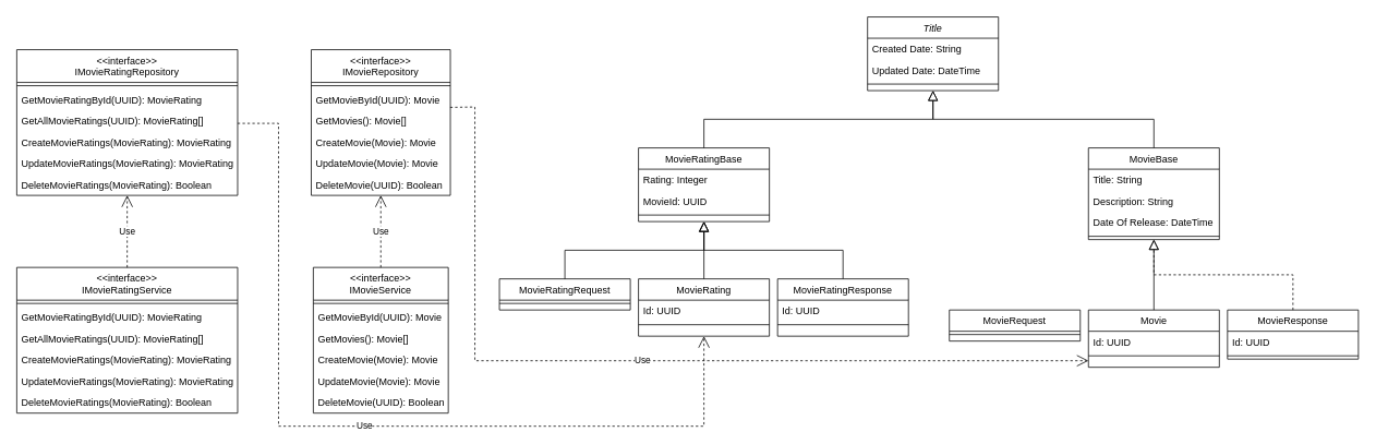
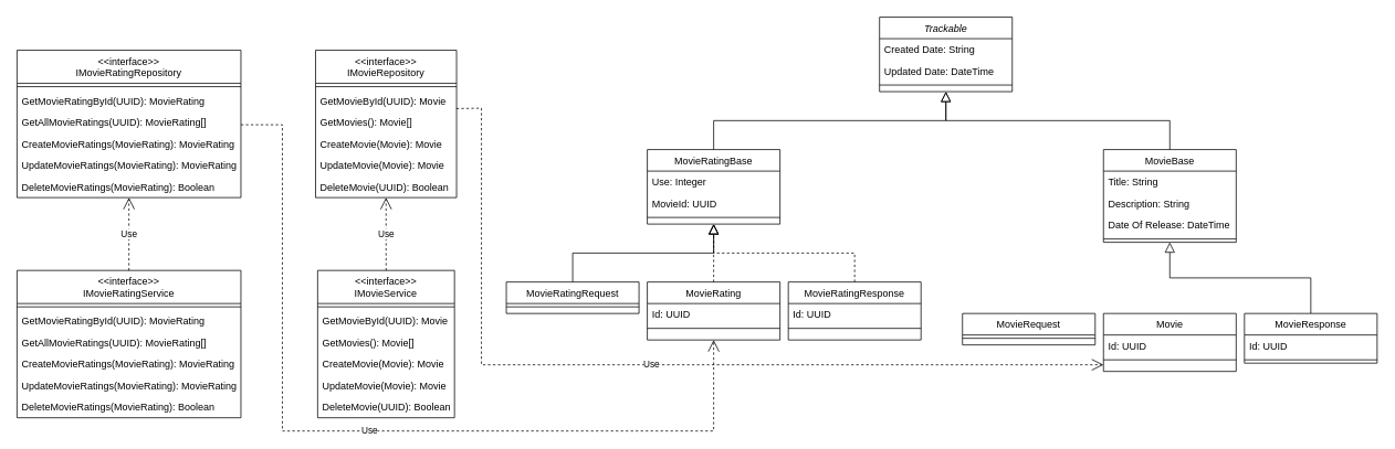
  <mxCell id="0" />
  <mxCell id="1" parent="0" />
- <mxCell id="2" value="Title" style="swimlane;fontStyle=2;align=center;verticalAlign=top;childLayout=stackLayout;horizontal=1;startSize=26;horizontalStack=0;resizeParent=1;resizeLast=0;collapsible=1;marginBottom=0;rounded=0;shadow=0;strokeWidth=1;" parent="1" vertex="1"><mxGeometry x="1060" y="20" width="160" height="90" as="geometry"><mxRectangle x="230" y="140" width="160" height="26" as="alternateBounds" /></mxGeometry></mxCell>
+ <mxCell id="2" value="Trackable" style="swimlane;fontStyle=2;align=center;verticalAlign=top;childLayout=stackLayout;horizontal=1;startSize=26;horizontalStack=0;resizeParent=1;resizeLast=0;collapsible=1;marginBottom=0;rounded=0;shadow=0;strokeWidth=1;" parent="1" vertex="1"><mxGeometry x="1060" y="20" width="160" height="90" as="geometry"><mxRectangle x="230" y="140" width="160" height="26" as="alternateBounds" /></mxGeometry></mxCell>
  <mxCell id="3" value="Created Date: String" style="text;align=left;verticalAlign=top;spacingLeft=4;spacingRight=4;overflow=hidden;rotatable=0;points=[[0,0.5],[1,0.5]];portConstraint=eastwest;" parent="2" vertex="1"><mxGeometry y="26" width="160" height="26" as="geometry" /></mxCell>
  <mxCell id="4" value="Updated Date: DateTime" style="text;align=left;verticalAlign=top;spacingLeft=4;spacingRight=4;overflow=hidden;rotatable=0;points=[[0,0.5],[1,0.5]];portConstraint=eastwest;rounded=0;shadow=0;html=0;" parent="2" vertex="1"><mxGeometry y="52" width="160" height="26" as="geometry" /></mxCell>
  <mxCell id="5" value="" style="line;html=1;strokeWidth=1;align=left;verticalAlign=middle;spacingTop=-1;spacingLeft=3;spacingRight=3;rotatable=0;labelPosition=right;points=[];portConstraint=eastwest;" parent="2" vertex="1"><mxGeometry y="78" width="160" height="8" as="geometry" /></mxCell>
  <mxCell id="6" value="MovieRatingBase" style="swimlane;fontStyle=0;align=center;verticalAlign=top;childLayout=stackLayout;horizontal=1;startSize=26;horizontalStack=0;resizeParent=1;resizeLast=0;collapsible=1;marginBottom=0;rounded=0;shadow=0;strokeWidth=1;" parent="1" vertex="1"><mxGeometry x="780" y="180" width="160" height="90" as="geometry"><mxRectangle x="130" y="380" width="160" height="26" as="alternateBounds" /></mxGeometry></mxCell>
- <mxCell id="7" value="Rating: Integer" style="text;align=left;verticalAlign=top;spacingLeft=4;spacingRight=4;overflow=hidden;rotatable=0;points=[[0,0.5],[1,0.5]];portConstraint=eastwest;" parent="6" vertex="1"><mxGeometry y="26" width="160" height="26" as="geometry" /></mxCell>
+ <mxCell id="7" value="Use: Integer" style="text;align=left;verticalAlign=top;spacingLeft=4;spacingRight=4;overflow=hidden;rotatable=0;points=[[0,0.5],[1,0.5]];portConstraint=eastwest;" parent="6" vertex="1"><mxGeometry y="26" width="160" height="26" as="geometry" /></mxCell>
  <mxCell id="8" value="MovieId: UUID" style="text;align=left;verticalAlign=top;spacingLeft=4;spacingRight=4;overflow=hidden;rotatable=0;points=[[0,0.5],[1,0.5]];portConstraint=eastwest;rounded=0;shadow=0;html=0;" parent="6" vertex="1"><mxGeometry y="52" width="160" height="26" as="geometry" /></mxCell>
  <mxCell id="9" value="" style="line;html=1;strokeWidth=1;align=left;verticalAlign=middle;spacingTop=-1;spacingLeft=3;spacingRight=3;rotatable=0;labelPosition=right;points=[];portConstraint=eastwest;" parent="6" vertex="1"><mxGeometry y="78" width="160" height="8" as="geometry" /></mxCell>
  <mxCell id="10" value="" style="endArrow=block;endSize=10;endFill=0;shadow=0;strokeWidth=1;rounded=0;edgeStyle=elbowEdgeStyle;elbow=vertical;" parent="1" source="6" target="2" edge="1"><mxGeometry width="160" relative="1" as="geometry"><mxPoint x="860" y="93" as="sourcePoint" /><mxPoint x="860" y="93" as="targetPoint" /></mxGeometry></mxCell>
  <mxCell id="11" value="MovieBase" style="swimlane;fontStyle=0;align=center;verticalAlign=top;childLayout=stackLayout;horizontal=1;startSize=26;horizontalStack=0;resizeParent=1;resizeLast=0;collapsible=1;marginBottom=0;rounded=0;shadow=0;strokeWidth=1;" parent="1" vertex="1"><mxGeometry x="1330" y="180" width="160" height="112" as="geometry"><mxRectangle x="340" y="380" width="170" height="26" as="alternateBounds" /></mxGeometry></mxCell>
  <mxCell id="12" value="Title: String" style="text;align=left;verticalAlign=top;spacingLeft=4;spacingRight=4;overflow=hidden;rotatable=0;points=[[0,0.5],[1,0.5]];portConstraint=eastwest;" parent="11" vertex="1"><mxGeometry y="26" width="160" height="26" as="geometry" /></mxCell>
  <mxCell id="13" value="Description: String" style="text;align=left;verticalAlign=top;spacingLeft=4;spacingRight=4;overflow=hidden;rotatable=0;points=[[0,0.5],[1,0.5]];portConstraint=eastwest;" vertex="1" parent="11"><mxGeometry y="52" width="160" height="26" as="geometry" /></mxCell>
  <mxCell id="14" value="Date Of Release: DateTime" style="text;align=left;verticalAlign=top;spacingLeft=4;spacingRight=4;overflow=hidden;rotatable=0;points=[[0,0.5],[1,0.5]];portConstraint=eastwest;" vertex="1" parent="11"><mxGeometry y="78" width="160" height="26" as="geometry" /></mxCell>
  <mxCell id="15" value="" style="line;html=1;strokeWidth=1;align=left;verticalAlign=middle;spacingTop=-1;spacingLeft=3;spacingRight=3;rotatable=0;labelPosition=right;points=[];portConstraint=eastwest;" parent="11" vertex="1"><mxGeometry y="104" width="160" height="8" as="geometry" /></mxCell>
  <mxCell id="16" value="" style="endArrow=block;endSize=10;endFill=0;shadow=0;strokeWidth=1;rounded=0;edgeStyle=elbowEdgeStyle;elbow=vertical;" parent="1" source="11" target="2" edge="1"><mxGeometry width="160" relative="1" as="geometry"><mxPoint x="870" y="263" as="sourcePoint" /><mxPoint x="970" y="161" as="targetPoint" /></mxGeometry></mxCell>
  <mxCell id="17" value="MovieRating" style="swimlane;fontStyle=0;align=center;verticalAlign=top;childLayout=stackLayout;horizontal=1;startSize=26;horizontalStack=0;resizeParent=1;resizeLast=0;collapsible=1;marginBottom=0;rounded=0;shadow=0;strokeWidth=1;" vertex="1" parent="1"><mxGeometry x="780" y="340" width="160" height="70" as="geometry"><mxRectangle x="340" y="380" width="170" height="26" as="alternateBounds" /></mxGeometry></mxCell>
  <mxCell id="18" value="Id: UUID" style="text;align=left;verticalAlign=top;spacingLeft=4;spacingRight=4;overflow=hidden;rotatable=0;points=[[0,0.5],[1,0.5]];portConstraint=eastwest;" vertex="1" parent="17"><mxGeometry y="26" width="160" height="26" as="geometry" /></mxCell>
  <mxCell id="19" value="" style="line;html=1;strokeWidth=1;align=left;verticalAlign=middle;spacingTop=-1;spacingLeft=3;spacingRight=3;rotatable=0;labelPosition=right;points=[];portConstraint=eastwest;" vertex="1" parent="17"><mxGeometry y="52" width="160" height="8" as="geometry" /></mxCell>
  <mxCell id="20" value="Movie" style="swimlane;fontStyle=0;align=center;verticalAlign=top;childLayout=stackLayout;horizontal=1;startSize=26;horizontalStack=0;resizeParent=1;resizeLast=0;collapsible=1;marginBottom=0;rounded=0;shadow=0;strokeWidth=1;" vertex="1" parent="1"><mxGeometry x="1330" y="378" width="160" height="70" as="geometry"><mxRectangle x="340" y="380" width="170" height="26" as="alternateBounds" /></mxGeometry></mxCell>
  <mxCell id="21" value="Id: UUID" style="text;align=left;verticalAlign=top;spacingLeft=4;spacingRight=4;overflow=hidden;rotatable=0;points=[[0,0.5],[1,0.5]];portConstraint=eastwest;" vertex="1" parent="20"><mxGeometry y="26" width="160" height="26" as="geometry" /></mxCell>
  <mxCell id="22" value="" style="line;html=1;strokeWidth=1;align=left;verticalAlign=middle;spacingTop=-1;spacingLeft=3;spacingRight=3;rotatable=0;labelPosition=right;points=[];portConstraint=eastwest;" vertex="1" parent="20"><mxGeometry y="52" width="160" height="8" as="geometry" /></mxCell>
- <mxCell id="23" value="" style="endArrow=block;endSize=10;endFill=0;shadow=0;strokeWidth=1;rounded=0;edgeStyle=elbowEdgeStyle;elbow=vertical;" edge="1" parent="1" source="20" target="11"><mxGeometry width="160" relative="1" as="geometry"><mxPoint x="1778" y="382" as="sourcePoint" /><mxPoint x="1668" y="280" as="targetPoint" /></mxGeometry></mxCell>
- <mxCell id="24" value="" style="endArrow=block;endSize=10;endFill=0;shadow=0;strokeWidth=1;rounded=0;edgeStyle=elbowEdgeStyle;elbow=vertical;" edge="1" parent="1" source="17" target="6"><mxGeometry width="160" relative="1" as="geometry"><mxPoint x="1020" y="500" as="sourcePoint" /><mxPoint x="980" y="168" as="targetPoint" /></mxGeometry></mxCell>
+ <mxCell id="24" value="" style="endArrow=block;endSize=10;endFill=0;shadow=0;strokeWidth=1;rounded=0;edgeStyle=elbowEdgeStyle;elbow=vertical;dashed=1;" edge="1" parent="1" source="17" target="6"><mxGeometry width="160" relative="1" as="geometry"><mxPoint x="1020" y="500" as="sourcePoint" /><mxPoint x="980" y="168" as="targetPoint" /></mxGeometry></mxCell>
  <mxCell id="25" value="MovieRatingRequest&#10;" style="swimlane;fontStyle=0;align=center;verticalAlign=top;childLayout=stackLayout;horizontal=1;startSize=26;horizontalStack=0;resizeParent=1;resizeLast=0;collapsible=1;marginBottom=0;rounded=0;shadow=0;strokeWidth=1;" vertex="1" parent="1"><mxGeometry x="610" y="340" width="160" height="38" as="geometry"><mxRectangle x="340" y="380" width="170" height="26" as="alternateBounds" /></mxGeometry></mxCell>
  <mxCell id="26" value="" style="line;html=1;strokeWidth=1;align=left;verticalAlign=middle;spacingTop=-1;spacingLeft=3;spacingRight=3;rotatable=0;labelPosition=right;points=[];portConstraint=eastwest;" vertex="1" parent="25"><mxGeometry y="26" width="160" height="8" as="geometry" /></mxCell>
  <mxCell id="27" value="MovieRatingResponse" style="swimlane;fontStyle=0;align=center;verticalAlign=top;childLayout=stackLayout;horizontal=1;startSize=26;horizontalStack=0;resizeParent=1;resizeLast=0;collapsible=1;marginBottom=0;rounded=0;shadow=0;strokeWidth=1;" vertex="1" parent="1"><mxGeometry x="950" y="340" width="160" height="70" as="geometry"><mxRectangle x="340" y="380" width="170" height="26" as="alternateBounds" /></mxGeometry></mxCell>
  <mxCell id="28" value="Id: UUID" style="text;align=left;verticalAlign=top;spacingLeft=4;spacingRight=4;overflow=hidden;rotatable=0;points=[[0,0.5],[1,0.5]];portConstraint=eastwest;" vertex="1" parent="27"><mxGeometry y="26" width="160" height="26" as="geometry" /></mxCell>
  <mxCell id="29" value="" style="line;html=1;strokeWidth=1;align=left;verticalAlign=middle;spacingTop=-1;spacingLeft=3;spacingRight=3;rotatable=0;labelPosition=right;points=[];portConstraint=eastwest;" vertex="1" parent="27"><mxGeometry y="52" width="160" height="8" as="geometry" /></mxCell>
  <mxCell id="30" value="" style="endArrow=block;endSize=10;endFill=0;shadow=0;strokeWidth=1;rounded=0;edgeStyle=elbowEdgeStyle;elbow=vertical;" edge="1" parent="1" source="25" target="6"><mxGeometry width="160" relative="1" as="geometry"><mxPoint x="870" y="350" as="sourcePoint" /><mxPoint x="870" y="280" as="targetPoint" /></mxGeometry></mxCell>
- <mxCell id="31" value="" style="endArrow=block;endSize=10;endFill=0;shadow=0;strokeWidth=1;rounded=0;edgeStyle=elbowEdgeStyle;elbow=vertical;" edge="1" parent="1" source="27" target="6"><mxGeometry width="160" relative="1" as="geometry"><mxPoint x="680" y="352" as="sourcePoint" /><mxPoint x="870" y="280" as="targetPoint" /></mxGeometry></mxCell>
+ <mxCell id="31" value="" style="endArrow=block;endSize=10;endFill=0;shadow=0;strokeWidth=1;rounded=0;edgeStyle=elbowEdgeStyle;elbow=vertical;dashed=1;" edge="1" parent="1" source="27" target="6"><mxGeometry width="160" relative="1" as="geometry"><mxPoint x="680" y="352" as="sourcePoint" /><mxPoint x="870" y="280" as="targetPoint" /></mxGeometry></mxCell>
  <mxCell id="32" value="MovieRequest" style="swimlane;fontStyle=0;align=center;verticalAlign=top;childLayout=stackLayout;horizontal=1;startSize=26;horizontalStack=0;resizeParent=1;resizeLast=0;collapsible=1;marginBottom=0;rounded=0;shadow=0;strokeWidth=1;" vertex="1" parent="1"><mxGeometry x="1160" y="378" width="160" height="38" as="geometry"><mxRectangle x="340" y="380" width="170" height="26" as="alternateBounds" /></mxGeometry></mxCell>
  <mxCell id="33" value="" style="line;html=1;strokeWidth=1;align=left;verticalAlign=middle;spacingTop=-1;spacingLeft=3;spacingRight=3;rotatable=0;labelPosition=right;points=[];portConstraint=eastwest;" vertex="1" parent="32"><mxGeometry y="26" width="160" height="8" as="geometry" /></mxCell>
  <mxCell id="34" value="MovieResponse" style="swimlane;fontStyle=0;align=center;verticalAlign=top;childLayout=stackLayout;horizontal=1;startSize=26;horizontalStack=0;resizeParent=1;resizeLast=0;collapsible=1;marginBottom=0;rounded=0;shadow=0;strokeWidth=1;" vertex="1" parent="1"><mxGeometry x="1500" y="378" width="160" height="60" as="geometry"><mxRectangle x="340" y="380" width="170" height="26" as="alternateBounds" /></mxGeometry></mxCell>
  <mxCell id="35" value="Id: UUID" style="text;align=left;verticalAlign=top;spacingLeft=4;spacingRight=4;overflow=hidden;rotatable=0;points=[[0,0.5],[1,0.5]];portConstraint=eastwest;" vertex="1" parent="34"><mxGeometry y="26" width="160" height="26" as="geometry" /></mxCell>
  <mxCell id="36" value="" style="line;html=1;strokeWidth=1;align=left;verticalAlign=middle;spacingTop=-1;spacingLeft=3;spacingRight=3;rotatable=0;labelPosition=right;points=[];portConstraint=eastwest;" vertex="1" parent="34"><mxGeometry y="52" width="160" height="8" as="geometry" /></mxCell>
- <mxCell id="37" value="" style="endArrow=block;endSize=10;endFill=0;shadow=0;strokeWidth=1;rounded=0;edgeStyle=elbowEdgeStyle;elbow=vertical;dashed=1;" edge="1" parent="1" source="34" target="11"><mxGeometry width="160" relative="1" as="geometry"><mxPoint x="1050" y="360" as="sourcePoint" /><mxPoint x="880" y="290" as="targetPoint" /></mxGeometry></mxCell>
+ <mxCell id="37" value="" style="endArrow=block;endSize=10;endFill=0;shadow=0;strokeWidth=1;rounded=0;edgeStyle=elbowEdgeStyle;elbow=vertical;" edge="1" parent="1" source="34" target="11"><mxGeometry width="160" relative="1" as="geometry"><mxPoint x="1050" y="360" as="sourcePoint" /><mxPoint x="880" y="290" as="targetPoint" /></mxGeometry></mxCell>
  <mxCell id="38" value="&lt;&lt;interface&gt;&gt;&#10;IMovieRatingRepository" style="swimlane;fontStyle=0;align=center;verticalAlign=top;childLayout=stackLayout;horizontal=1;startSize=40;horizontalStack=0;resizeParent=1;resizeLast=0;collapsible=1;marginBottom=0;rounded=0;shadow=0;strokeWidth=1;" vertex="1" parent="1"><mxGeometry x="20" y="60" width="270" height="178" as="geometry"><mxRectangle x="340" y="380" width="170" height="26" as="alternateBounds" /></mxGeometry></mxCell>
  <mxCell id="39" value="" style="line;html=1;strokeWidth=1;align=left;verticalAlign=middle;spacingTop=-1;spacingLeft=3;spacingRight=3;rotatable=0;labelPosition=right;points=[];portConstraint=eastwest;" vertex="1" parent="38"><mxGeometry y="40" width="270" height="8" as="geometry" /></mxCell>
  <mxCell id="40" value="GetMovieRatingById(UUID): MovieRating" style="text;align=left;verticalAlign=top;spacingLeft=4;spacingRight=4;overflow=hidden;rotatable=0;points=[[0,0.5],[1,0.5]];portConstraint=eastwest;" vertex="1" parent="38"><mxGeometry y="48" width="270" height="26" as="geometry" /></mxCell>
  <mxCell id="41" value="GetAllMovieRatings(UUID): MovieRating[]" style="text;align=left;verticalAlign=top;spacingLeft=4;spacingRight=4;overflow=hidden;rotatable=0;points=[[0,0.5],[1,0.5]];portConstraint=eastwest;" vertex="1" parent="38"><mxGeometry y="74" width="270" height="26" as="geometry" /></mxCell>
  <mxCell id="42" value="CreateMovieRatings(MovieRating): MovieRating" style="text;align=left;verticalAlign=top;spacingLeft=4;spacingRight=4;overflow=hidden;rotatable=0;points=[[0,0.5],[1,0.5]];portConstraint=eastwest;" vertex="1" parent="38"><mxGeometry y="100" width="270" height="26" as="geometry" /></mxCell>
  <mxCell id="43" value="UpdateMovieRatings(MovieRating): MovieRating" style="text;align=left;verticalAlign=top;spacingLeft=4;spacingRight=4;overflow=hidden;rotatable=0;points=[[0,0.5],[1,0.5]];portConstraint=eastwest;" vertex="1" parent="38"><mxGeometry y="126" width="270" height="26" as="geometry" /></mxCell>
  <mxCell id="44" value="DeleteMovieRatings(MovieRating): Boolean" style="text;align=left;verticalAlign=top;spacingLeft=4;spacingRight=4;overflow=hidden;rotatable=0;points=[[0,0.5],[1,0.5]];portConstraint=eastwest;" vertex="1" parent="38"><mxGeometry y="152" width="270" height="26" as="geometry" /></mxCell>
  <mxCell id="45" value="&lt;&lt;interface&gt;&gt;&#10;IMovieService" style="swimlane;fontStyle=0;align=center;verticalAlign=top;childLayout=stackLayout;horizontal=1;startSize=40;horizontalStack=0;resizeParent=1;resizeLast=0;collapsible=1;marginBottom=0;rounded=0;shadow=0;strokeWidth=1;" vertex="1" parent="1"><mxGeometry x="382.5" y="326" width="165" height="178" as="geometry"><mxRectangle x="340" y="380" width="170" height="26" as="alternateBounds" /></mxGeometry></mxCell>
  <mxCell id="46" value="" style="line;html=1;strokeWidth=1;align=left;verticalAlign=middle;spacingTop=-1;spacingLeft=3;spacingRight=3;rotatable=0;labelPosition=right;points=[];portConstraint=eastwest;" vertex="1" parent="45"><mxGeometry y="40" width="165" height="8" as="geometry" /></mxCell>
  <mxCell id="47" value="GetMovieById(UUID): Movie" style="text;align=left;verticalAlign=top;spacingLeft=4;spacingRight=4;overflow=hidden;rotatable=0;points=[[0,0.5],[1,0.5]];portConstraint=eastwest;" vertex="1" parent="45"><mxGeometry y="48" width="165" height="26" as="geometry" /></mxCell>
  <mxCell id="48" value="GetMovies(): Movie[]" style="text;align=left;verticalAlign=top;spacingLeft=4;spacingRight=4;overflow=hidden;rotatable=0;points=[[0,0.5],[1,0.5]];portConstraint=eastwest;" vertex="1" parent="45"><mxGeometry y="74" width="165" height="26" as="geometry" /></mxCell>
  <mxCell id="49" value="CreateMovie(Movie): Movie" style="text;align=left;verticalAlign=top;spacingLeft=4;spacingRight=4;overflow=hidden;rotatable=0;points=[[0,0.5],[1,0.5]];portConstraint=eastwest;" vertex="1" parent="45"><mxGeometry y="100" width="165" height="26" as="geometry" /></mxCell>
  <mxCell id="50" value="UpdateMovie(Movie): Movie" style="text;align=left;verticalAlign=top;spacingLeft=4;spacingRight=4;overflow=hidden;rotatable=0;points=[[0,0.5],[1,0.5]];portConstraint=eastwest;" vertex="1" parent="45"><mxGeometry y="126" width="165" height="26" as="geometry" /></mxCell>
  <mxCell id="51" value="DeleteMovie(UUID): Boolean" style="text;align=left;verticalAlign=top;spacingLeft=4;spacingRight=4;overflow=hidden;rotatable=0;points=[[0,0.5],[1,0.5]];portConstraint=eastwest;" vertex="1" parent="45"><mxGeometry y="152" width="165" height="26" as="geometry" /></mxCell>
  <mxCell id="52" value="&lt;&lt;interface&gt;&gt;&#10;IMovieRepository" style="swimlane;fontStyle=0;align=center;verticalAlign=top;childLayout=stackLayout;horizontal=1;startSize=40;horizontalStack=0;resizeParent=1;resizeLast=0;collapsible=1;marginBottom=0;rounded=0;shadow=0;strokeWidth=1;" vertex="1" parent="1"><mxGeometry x="380" y="60" width="170" height="178" as="geometry"><mxRectangle x="340" y="380" width="170" height="26" as="alternateBounds" /></mxGeometry></mxCell>
  <mxCell id="53" value="" style="line;html=1;strokeWidth=1;align=left;verticalAlign=middle;spacingTop=-1;spacingLeft=3;spacingRight=3;rotatable=0;labelPosition=right;points=[];portConstraint=eastwest;" vertex="1" parent="52"><mxGeometry y="40" width="170" height="8" as="geometry" /></mxCell>
  <mxCell id="54" value="GetMovieById(UUID): Movie" style="text;align=left;verticalAlign=top;spacingLeft=4;spacingRight=4;overflow=hidden;rotatable=0;points=[[0,0.5],[1,0.5]];portConstraint=eastwest;" vertex="1" parent="52"><mxGeometry y="48" width="170" height="26" as="geometry" /></mxCell>
  <mxCell id="55" value="GetMovies(): Movie[]" style="text;align=left;verticalAlign=top;spacingLeft=4;spacingRight=4;overflow=hidden;rotatable=0;points=[[0,0.5],[1,0.5]];portConstraint=eastwest;" vertex="1" parent="52"><mxGeometry y="74" width="170" height="26" as="geometry" /></mxCell>
  <mxCell id="56" value="CreateMovie(Movie): Movie" style="text;align=left;verticalAlign=top;spacingLeft=4;spacingRight=4;overflow=hidden;rotatable=0;points=[[0,0.5],[1,0.5]];portConstraint=eastwest;" vertex="1" parent="52"><mxGeometry y="100" width="170" height="26" as="geometry" /></mxCell>
  <mxCell id="57" value="UpdateMovie(Movie): Movie" style="text;align=left;verticalAlign=top;spacingLeft=4;spacingRight=4;overflow=hidden;rotatable=0;points=[[0,0.5],[1,0.5]];portConstraint=eastwest;" vertex="1" parent="52"><mxGeometry y="126" width="170" height="26" as="geometry" /></mxCell>
  <mxCell id="58" value="DeleteMovie(UUID): Boolean" style="text;align=left;verticalAlign=top;spacingLeft=4;spacingRight=4;overflow=hidden;rotatable=0;points=[[0,0.5],[1,0.5]];portConstraint=eastwest;" vertex="1" parent="52"><mxGeometry y="152" width="170" height="26" as="geometry" /></mxCell>
  <mxCell id="59" value="&lt;&lt;interface&gt;&gt;&#10;IMovieRatingService" style="swimlane;fontStyle=0;align=center;verticalAlign=top;childLayout=stackLayout;horizontal=1;startSize=40;horizontalStack=0;resizeParent=1;resizeLast=0;collapsible=1;marginBottom=0;rounded=0;shadow=0;strokeWidth=1;" vertex="1" parent="1"><mxGeometry x="20" y="326" width="270" height="178" as="geometry"><mxRectangle x="340" y="380" width="170" height="26" as="alternateBounds" /></mxGeometry></mxCell>
  <mxCell id="60" value="" style="line;html=1;strokeWidth=1;align=left;verticalAlign=middle;spacingTop=-1;spacingLeft=3;spacingRight=3;rotatable=0;labelPosition=right;points=[];portConstraint=eastwest;" vertex="1" parent="59"><mxGeometry y="40" width="270" height="8" as="geometry" /></mxCell>
  <mxCell id="61" value="GetMovieRatingById(UUID): MovieRating" style="text;align=left;verticalAlign=top;spacingLeft=4;spacingRight=4;overflow=hidden;rotatable=0;points=[[0,0.5],[1,0.5]];portConstraint=eastwest;" vertex="1" parent="59"><mxGeometry y="48" width="270" height="26" as="geometry" /></mxCell>
  <mxCell id="62" value="GetAllMovieRatings(UUID): MovieRating[]" style="text;align=left;verticalAlign=top;spacingLeft=4;spacingRight=4;overflow=hidden;rotatable=0;points=[[0,0.5],[1,0.5]];portConstraint=eastwest;" vertex="1" parent="59"><mxGeometry y="74" width="270" height="26" as="geometry" /></mxCell>
  <mxCell id="63" value="CreateMovieRatings(MovieRating): MovieRating" style="text;align=left;verticalAlign=top;spacingLeft=4;spacingRight=4;overflow=hidden;rotatable=0;points=[[0,0.5],[1,0.5]];portConstraint=eastwest;" vertex="1" parent="59"><mxGeometry y="100" width="270" height="26" as="geometry" /></mxCell>
  <mxCell id="64" value="UpdateMovieRatings(MovieRating): MovieRating" style="text;align=left;verticalAlign=top;spacingLeft=4;spacingRight=4;overflow=hidden;rotatable=0;points=[[0,0.5],[1,0.5]];portConstraint=eastwest;" vertex="1" parent="59"><mxGeometry y="126" width="270" height="26" as="geometry" /></mxCell>
  <mxCell id="65" value="DeleteMovieRatings(MovieRating): Boolean" style="text;align=left;verticalAlign=top;spacingLeft=4;spacingRight=4;overflow=hidden;rotatable=0;points=[[0,0.5],[1,0.5]];portConstraint=eastwest;" vertex="1" parent="59"><mxGeometry y="152" width="270" height="26" as="geometry" /></mxCell>
  <mxCell id="66" value="Use" style="endArrow=open;endSize=12;dashed=1;html=1;rounded=0;" edge="1" parent="1" source="59" target="38"><mxGeometry width="160" relative="1" as="geometry"><mxPoint x="250" y="528" as="sourcePoint" /><mxPoint x="410" y="528" as="targetPoint" /></mxGeometry></mxCell>
  <mxCell id="67" value="Use" style="endArrow=open;endSize=12;dashed=1;html=1;rounded=0;" edge="1" parent="1" source="45" target="52"><mxGeometry width="160" relative="1" as="geometry"><mxPoint x="314.561" y="388" as="sourcePoint" /><mxPoint x="239.999" y="338" as="targetPoint" /></mxGeometry></mxCell>
  <mxCell id="68" value="Use" style="endArrow=open;endSize=12;dashed=1;html=1;rounded=0;exitX=0.999;exitY=0.863;exitDx=0;exitDy=0;exitPerimeter=0;" edge="1" parent="1" source="54"><mxGeometry width="160" relative="1" as="geometry"><mxPoint x="520" y="292" as="sourcePoint" /><mxPoint x="1330" y="440" as="targetPoint" /><Array as="points"><mxPoint x="580" y="130" /><mxPoint x="580" y="440" /></Array></mxGeometry></mxCell>
  <mxCell id="69" value="Use" style="endArrow=open;endSize=12;dashed=1;html=1;rounded=0;entryX=0.5;entryY=1;entryDx=0;entryDy=0;" edge="1" parent="1" target="17"><mxGeometry width="160" relative="1" as="geometry"><mxPoint x="290" y="150" as="sourcePoint" /><mxPoint x="860" y="520" as="targetPoint" /><Array as="points"><mxPoint x="340" y="150" /><mxPoint x="340" y="520" /><mxPoint x="860" y="520" /></Array></mxGeometry></mxCell>
